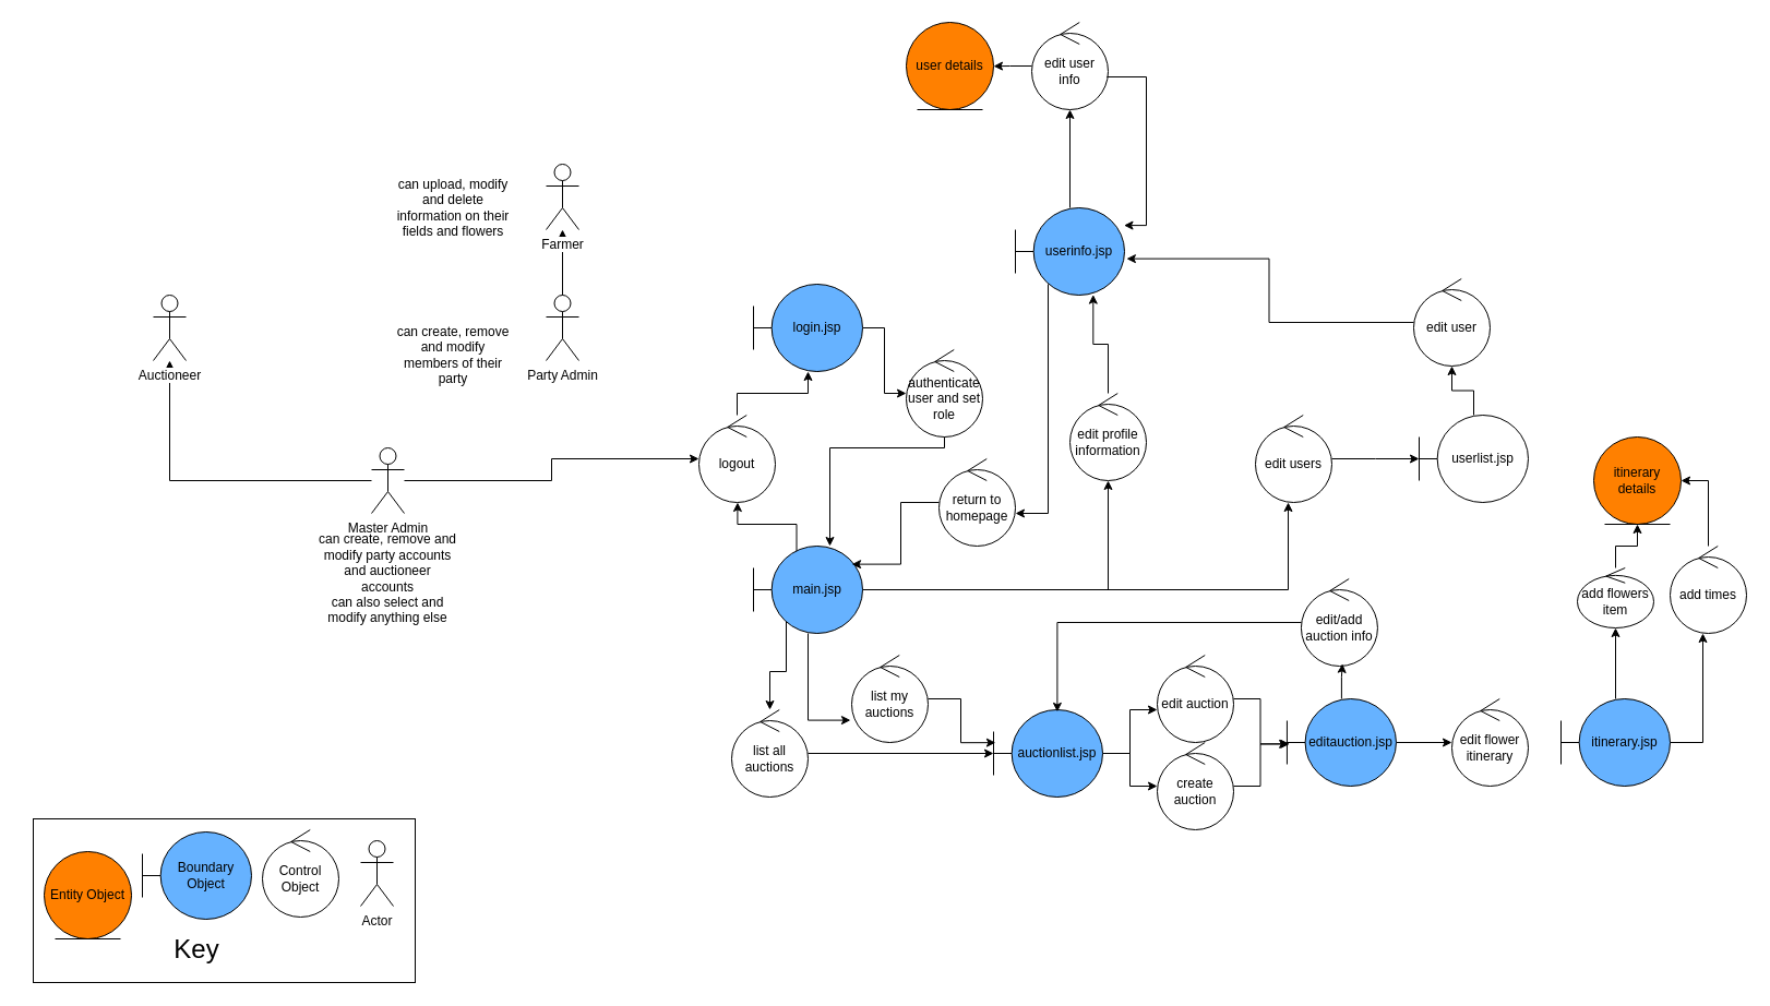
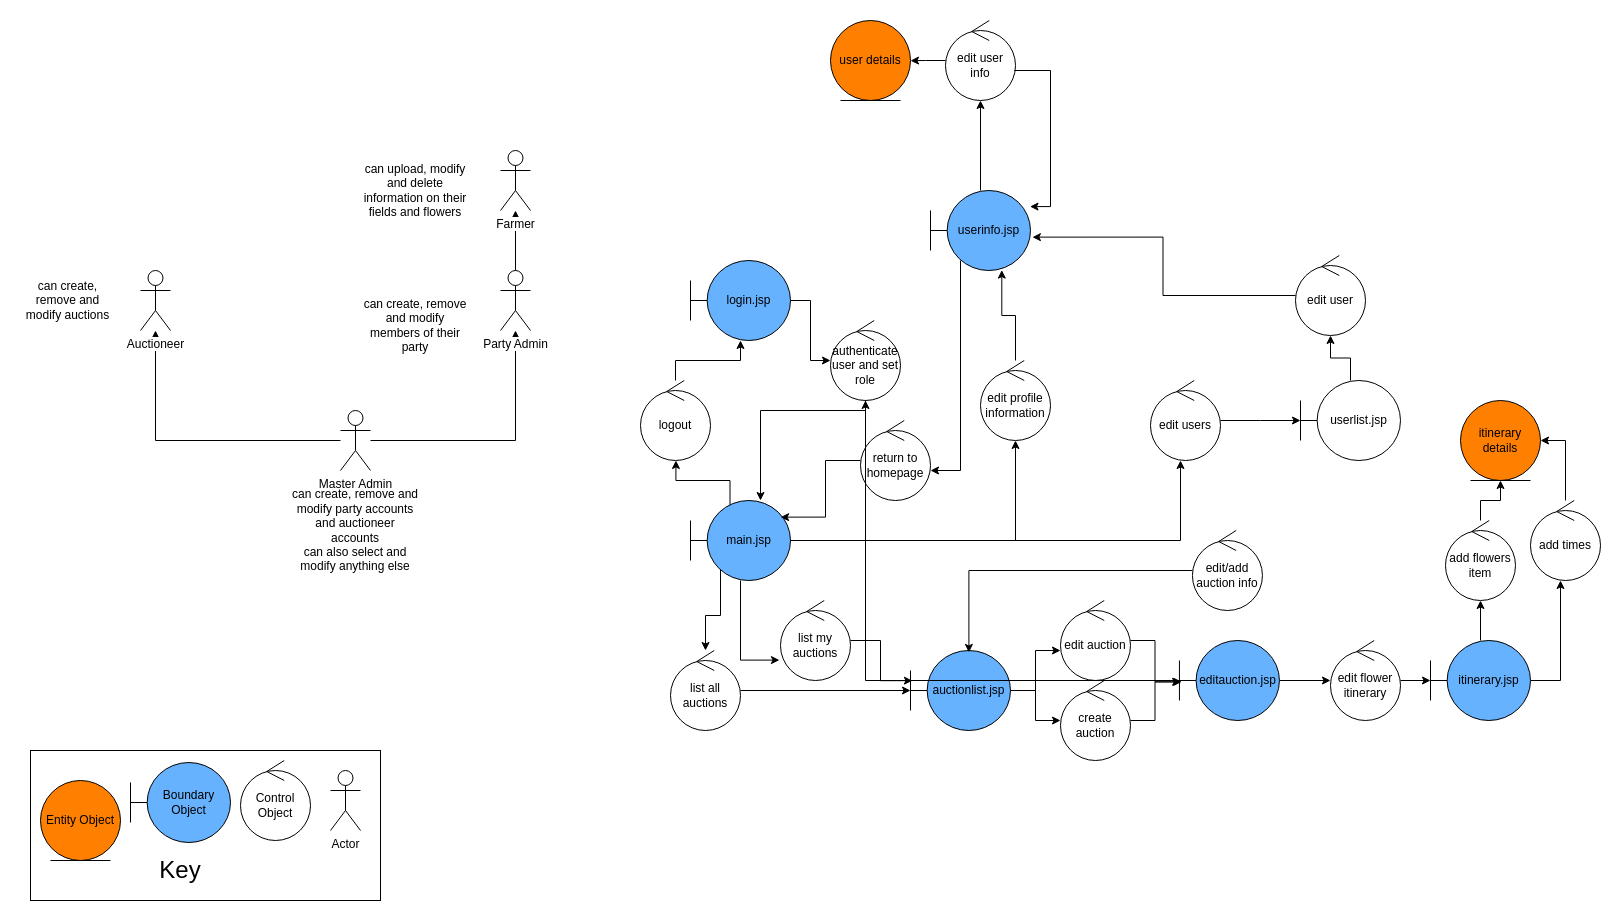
  <mxCell id="0" />
  <mxCell id="1" parent="0" />
  <mxCell id="2" value="&lt;div&gt;&lt;br&gt;&lt;/div&gt;&lt;div&gt;&lt;br&gt;&lt;/div&gt;&lt;div&gt;&lt;br&gt;&lt;/div&gt;&lt;div&gt;&lt;br&gt;&lt;/div&gt;&lt;div&gt;&lt;br&gt;&lt;/div&gt;&lt;div&gt;&lt;br&gt;&lt;/div&gt;&lt;div&gt;&lt;br&gt;&lt;/div&gt;&lt;div&gt;&lt;br&gt;&lt;/div&gt;" style="rounded=0;whiteSpace=wrap;html=1;fillColor=none;" vertex="1" parent="1"><mxGeometry x="30" y="750" width="350" height="150" as="geometry" /></mxCell>
  <mxCell id="3" value="" style="edgeStyle=orthogonalEdgeStyle;rounded=0;orthogonalLoop=1;jettySize=auto;html=1;" edge="1" parent="1" source="5" target="9"><mxGeometry relative="1" as="geometry" /></mxCell>
- <mxCell id="4" value="" style="edgeStyle=orthogonalEdgeStyle;rounded=0;orthogonalLoop=1;jettySize=auto;html=1;" edge="1" parent="1" source="5" target="37"><mxGeometry relative="1" as="geometry" /></mxCell>
+ <mxCell id="4" value="" style="edgeStyle=orthogonalEdgeStyle;rounded=0;orthogonalLoop=1;jettySize=auto;html=1;" edge="1" parent="1" source="5" target="7"><mxGeometry relative="1" as="geometry" /></mxCell>
  <mxCell id="5" value="Master Admin" style="shape=umlActor;verticalLabelPosition=bottom;labelBackgroundColor=#ffffff;verticalAlign=top;html=1;fillColor=none;" vertex="1" parent="1"><mxGeometry x="340" y="410" width="30" height="60" as="geometry" /></mxCell>
  <mxCell id="6" value="" style="edgeStyle=orthogonalEdgeStyle;rounded=0;orthogonalLoop=1;jettySize=auto;html=1;" edge="1" parent="1" source="7" target="8"><mxGeometry relative="1" as="geometry" /></mxCell>
  <mxCell id="7" value="Party Admin" style="shape=umlActor;verticalLabelPosition=bottom;labelBackgroundColor=#ffffff;verticalAlign=top;html=1;fillColor=none;" vertex="1" parent="1"><mxGeometry x="500" y="270" width="30" height="60" as="geometry" /></mxCell>
  <mxCell id="8" value="Farmer" style="shape=umlActor;verticalLabelPosition=bottom;labelBackgroundColor=#ffffff;verticalAlign=top;html=1;fillColor=none;" vertex="1" parent="1"><mxGeometry x="500" y="150" width="30" height="60" as="geometry" /></mxCell>
  <mxCell id="9" value="Auctioneer" style="shape=umlActor;verticalLabelPosition=bottom;labelBackgroundColor=#ffffff;verticalAlign=top;html=1;fillColor=none;" vertex="1" parent="1"><mxGeometry x="140" y="270" width="30" height="60" as="geometry" /></mxCell>
+ <mxCell id="10" value="can create, remove and modify auctions" style="text;html=1;strokeColor=none;fillColor=none;align=center;verticalAlign=middle;whiteSpace=wrap;rounded=0;" vertex="1" parent="1"><mxGeometry x="20" y="280" width="95" height="40" as="geometry" /></mxCell>
  <mxCell id="11" value="&lt;div&gt;can create, remove and modify party accounts and auctioneer accounts&lt;/div&gt;&lt;div&gt;can also select and modify anything else&lt;br&gt;&lt;/div&gt;" style="text;html=1;strokeColor=none;fillColor=none;align=center;verticalAlign=middle;whiteSpace=wrap;rounded=0;" vertex="1" parent="1"><mxGeometry x="290" y="520" width="130" height="20" as="geometry" /></mxCell>
  <mxCell id="12" value="can create, remove and modify members of their party" style="text;html=1;strokeColor=none;fillColor=none;align=center;verticalAlign=middle;whiteSpace=wrap;rounded=0;" vertex="1" parent="1"><mxGeometry x="360" y="300" width="110" height="50" as="geometry" /></mxCell>
  <mxCell id="13" value="can upload, modify and delete information on their fields and flowers" style="text;html=1;strokeColor=none;fillColor=none;align=center;verticalAlign=middle;whiteSpace=wrap;rounded=0;" vertex="1" parent="1"><mxGeometry x="355" y="160" width="120" height="60" as="geometry" /></mxCell>
  <mxCell id="14" value="" style="edgeStyle=orthogonalEdgeStyle;rounded=0;orthogonalLoop=1;jettySize=auto;html=1;entryX=0;entryY=0.5;entryDx=0;entryDy=0;entryPerimeter=0;" edge="1" parent="1" source="15" target="23"><mxGeometry relative="1" as="geometry"><mxPoint x="830" y="369.588" as="targetPoint" /></mxGeometry></mxCell>
  <mxCell id="15" value="login.jsp" style="shape=umlBoundary;whiteSpace=wrap;html=1;fillColor=#66B2FF;" vertex="1" parent="1"><mxGeometry x="690" y="260" width="100" height="80" as="geometry" /></mxCell>
  <mxCell id="16" value="" style="edgeStyle=orthogonalEdgeStyle;rounded=0;orthogonalLoop=1;jettySize=auto;html=1;" edge="1" parent="1" source="18" target="21"><mxGeometry relative="1" as="geometry"><mxPoint x="1060.118" y="150" as="targetPoint" /></mxGeometry></mxCell>
  <mxCell id="17" style="edgeStyle=orthogonalEdgeStyle;rounded=0;orthogonalLoop=1;jettySize=auto;html=1;entryX=1;entryY=0.625;entryDx=0;entryDy=0;entryPerimeter=0;exitX=0.3;exitY=0.875;exitDx=0;exitDy=0;exitPerimeter=0;" edge="1" parent="1" source="18" target="41"><mxGeometry relative="1" as="geometry"><mxPoint x="950" y="470" as="targetPoint" /><Array as="points"><mxPoint x="960" y="470" /></Array></mxGeometry></mxCell>
  <mxCell id="18" value="userinfo.jsp" style="shape=umlBoundary;whiteSpace=wrap;html=1;fillColor=#66B2FF;" vertex="1" parent="1"><mxGeometry x="930" y="190" width="100" height="80" as="geometry" /></mxCell>
  <mxCell id="19" value="" style="edgeStyle=orthogonalEdgeStyle;rounded=0;orthogonalLoop=1;jettySize=auto;html=1;entryX=0.995;entryY=0.201;entryDx=0;entryDy=0;entryPerimeter=0;" edge="1" parent="1" source="21" target="18"><mxGeometry relative="1" as="geometry"><mxPoint x="1040" y="210" as="targetPoint" /><Array as="points"><mxPoint x="1050" y="70" /><mxPoint x="1050" y="206" /></Array></mxGeometry></mxCell>
  <mxCell id="20" value="" style="edgeStyle=orthogonalEdgeStyle;rounded=0;orthogonalLoop=1;jettySize=auto;html=1;" edge="1" parent="1" source="21"><mxGeometry relative="1" as="geometry"><mxPoint x="910" y="60.176" as="targetPoint" /></mxGeometry></mxCell>
  <mxCell id="21" value="edit user info" style="ellipse;shape=umlControl;whiteSpace=wrap;html=1;fillColor=none;" vertex="1" parent="1"><mxGeometry x="945" y="20" width="70" height="80" as="geometry" /></mxCell>
  <mxCell id="22" style="edgeStyle=orthogonalEdgeStyle;rounded=0;orthogonalLoop=1;jettySize=auto;html=1;" edge="1" parent="1" source="23" target="29"><mxGeometry relative="1" as="geometry"><Array as="points"><mxPoint x="865" y="410" /><mxPoint x="760" y="410" /></Array></mxGeometry></mxCell>
  <mxCell id="23" value="authenticate user and set role" style="ellipse;shape=umlControl;whiteSpace=wrap;html=1;fillColor=none;" vertex="1" parent="1"><mxGeometry x="830" y="320" width="70" height="80" as="geometry" /></mxCell>
  <mxCell id="24" style="edgeStyle=orthogonalEdgeStyle;rounded=0;orthogonalLoop=1;jettySize=auto;html=1;" edge="1" parent="1" source="29" target="31"><mxGeometry relative="1" as="geometry" /></mxCell>
  <mxCell id="25" style="edgeStyle=orthogonalEdgeStyle;rounded=0;orthogonalLoop=1;jettySize=auto;html=1;entryX=0.429;entryY=1;entryDx=0;entryDy=0;entryPerimeter=0;" edge="1" parent="1" source="29" target="33"><mxGeometry relative="1" as="geometry"><mxPoint x="1200" y="500" as="targetPoint" /></mxGeometry></mxCell>
  <mxCell id="26" style="edgeStyle=orthogonalEdgeStyle;rounded=0;orthogonalLoop=1;jettySize=auto;html=1;entryX=0.506;entryY=1;entryDx=0;entryDy=0;entryPerimeter=0;exitX=0.395;exitY=0.076;exitDx=0;exitDy=0;exitPerimeter=0;" edge="1" parent="1" source="29" target="37"><mxGeometry relative="1" as="geometry"><mxPoint x="720" y="410" as="targetPoint" /><Array as="points"><mxPoint x="730" y="480" /><mxPoint x="675" y="480" /></Array></mxGeometry></mxCell>
  <mxCell id="27" value="" style="edgeStyle=orthogonalEdgeStyle;rounded=0;orthogonalLoop=1;jettySize=auto;html=1;exitX=0.289;exitY=0.84;exitDx=0;exitDy=0;exitPerimeter=0;" edge="1" parent="1" source="29" target="43"><mxGeometry relative="1" as="geometry"><Array as="points"><mxPoint x="720" y="567" /><mxPoint x="720" y="615" /><mxPoint x="705" y="615" /></Array></mxGeometry></mxCell>
  <mxCell id="28" style="edgeStyle=orthogonalEdgeStyle;rounded=0;orthogonalLoop=1;jettySize=auto;html=1;entryX=-0.015;entryY=0.745;entryDx=0;entryDy=0;entryPerimeter=0;" edge="1" parent="1" source="29" target="45"><mxGeometry relative="1" as="geometry" /></mxCell>
  <mxCell id="29" value="main.jsp" style="shape=umlBoundary;whiteSpace=wrap;html=1;fillColor=#66B2FF;" vertex="1" parent="1"><mxGeometry x="690" y="500" width="100" height="80" as="geometry" /></mxCell>
  <mxCell id="30" style="edgeStyle=orthogonalEdgeStyle;rounded=0;orthogonalLoop=1;jettySize=auto;html=1;entryX=0.713;entryY=0.995;entryDx=0;entryDy=0;entryPerimeter=0;" edge="1" parent="1" source="31" target="18"><mxGeometry relative="1" as="geometry" /></mxCell>
  <mxCell id="31" value="edit profile information" style="ellipse;shape=umlControl;whiteSpace=wrap;html=1;fillColor=none;" vertex="1" parent="1"><mxGeometry x="980" y="360" width="70" height="80" as="geometry" /></mxCell>
  <mxCell id="32" value="" style="edgeStyle=orthogonalEdgeStyle;rounded=0;orthogonalLoop=1;jettySize=auto;html=1;" edge="1" parent="1" source="33"><mxGeometry relative="1" as="geometry"><mxPoint x="1300" y="420" as="targetPoint" /></mxGeometry></mxCell>
  <mxCell id="33" value="edit users" style="ellipse;shape=umlControl;whiteSpace=wrap;html=1;fillColor=none;" vertex="1" parent="1"><mxGeometry x="1150" y="380" width="70" height="80" as="geometry" /></mxCell>
  <mxCell id="34" value="" style="edgeStyle=orthogonalEdgeStyle;rounded=0;orthogonalLoop=1;jettySize=auto;html=1;" edge="1" parent="1" source="35" target="39"><mxGeometry relative="1" as="geometry" /></mxCell>
  <mxCell id="35" value="userlist.jsp" style="shape=umlBoundary;whiteSpace=wrap;html=1;fillColor=none;" vertex="1" parent="1"><mxGeometry x="1300" y="380" width="100" height="80" as="geometry" /></mxCell>
  <mxCell id="36" style="edgeStyle=orthogonalEdgeStyle;rounded=0;orthogonalLoop=1;jettySize=auto;html=1;" edge="1" parent="1" source="37" target="15"><mxGeometry relative="1" as="geometry" /></mxCell>
  <mxCell id="37" value="logout" style="ellipse;shape=umlControl;whiteSpace=wrap;html=1;fillColor=none;" vertex="1" parent="1"><mxGeometry x="640" y="380" width="70" height="80" as="geometry" /></mxCell>
  <mxCell id="38" style="edgeStyle=orthogonalEdgeStyle;rounded=0;orthogonalLoop=1;jettySize=auto;html=1;entryX=1.019;entryY=0.583;entryDx=0;entryDy=0;entryPerimeter=0;" edge="1" parent="1" source="39" target="18"><mxGeometry relative="1" as="geometry" /></mxCell>
  <mxCell id="39" value="edit user" style="ellipse;shape=umlControl;whiteSpace=wrap;html=1;fillColor=none;" vertex="1" parent="1"><mxGeometry x="1295" y="255" width="70" height="80" as="geometry" /></mxCell>
  <mxCell id="40" style="edgeStyle=orthogonalEdgeStyle;rounded=0;orthogonalLoop=1;jettySize=auto;html=1;entryX=0.901;entryY=0.208;entryDx=0;entryDy=0;entryPerimeter=0;" edge="1" parent="1" source="41" target="29"><mxGeometry relative="1" as="geometry" /></mxCell>
  <mxCell id="41" value="return to homepage" style="ellipse;shape=umlControl;whiteSpace=wrap;html=1;fillColor=none;" vertex="1" parent="1"><mxGeometry x="860" y="420" width="70" height="80" as="geometry" /></mxCell>
  <mxCell id="42" style="edgeStyle=orthogonalEdgeStyle;rounded=0;orthogonalLoop=1;jettySize=auto;html=1;" edge="1" parent="1" source="43" target="48"><mxGeometry relative="1" as="geometry" /></mxCell>
  <mxCell id="43" value="list all auctions" style="ellipse;shape=umlControl;whiteSpace=wrap;html=1;fillColor=none;" vertex="1" parent="1"><mxGeometry x="670" y="650" width="70" height="80" as="geometry" /></mxCell>
  <mxCell id="44" style="edgeStyle=orthogonalEdgeStyle;rounded=0;orthogonalLoop=1;jettySize=auto;html=1;entryX=0.019;entryY=0.377;entryDx=0;entryDy=0;entryPerimeter=0;" edge="1" parent="1" source="45" target="48"><mxGeometry relative="1" as="geometry" /></mxCell>
  <mxCell id="45" value="list my auctions" style="ellipse;shape=umlControl;whiteSpace=wrap;html=1;fillColor=none;" vertex="1" parent="1"><mxGeometry x="780" y="600" width="70" height="80" as="geometry" /></mxCell>
  <mxCell id="46" style="edgeStyle=orthogonalEdgeStyle;rounded=0;orthogonalLoop=1;jettySize=auto;html=1;entryX=0;entryY=0.625;entryDx=0;entryDy=0;entryPerimeter=0;" edge="1" parent="1" source="48" target="50"><mxGeometry relative="1" as="geometry" /></mxCell>
  <mxCell id="47" style="edgeStyle=orthogonalEdgeStyle;rounded=0;orthogonalLoop=1;jettySize=auto;html=1;" edge="1" parent="1" source="48" target="52"><mxGeometry relative="1" as="geometry" /></mxCell>
  <mxCell id="48" value="auctionlist.jsp" style="shape=umlBoundary;whiteSpace=wrap;html=1;fillColor=#66B2FF;" vertex="1" parent="1"><mxGeometry x="910" y="650" width="100" height="80" as="geometry" /></mxCell>
  <mxCell id="49" style="edgeStyle=orthogonalEdgeStyle;rounded=0;orthogonalLoop=1;jettySize=auto;html=1;entryX=0.012;entryY=0.517;entryDx=0;entryDy=0;entryPerimeter=0;" edge="1" parent="1" source="50" target="55"><mxGeometry relative="1" as="geometry" /></mxCell>
  <mxCell id="50" value="edit auction" style="ellipse;shape=umlControl;whiteSpace=wrap;html=1;fillColor=none;" vertex="1" parent="1"><mxGeometry x="1060" y="600" width="70" height="80" as="geometry" /></mxCell>
  <mxCell id="51" style="edgeStyle=orthogonalEdgeStyle;rounded=0;orthogonalLoop=1;jettySize=auto;html=1;entryX=0.024;entryY=0.517;entryDx=0;entryDy=0;entryPerimeter=0;" edge="1" parent="1" source="52" target="55"><mxGeometry relative="1" as="geometry" /></mxCell>
  <mxCell id="52" value="create auction" style="ellipse;shape=umlControl;whiteSpace=wrap;html=1;fillColor=none;" vertex="1" parent="1"><mxGeometry x="1060" y="680" width="70" height="80" as="geometry" /></mxCell>
- <mxCell id="53" style="edgeStyle=orthogonalEdgeStyle;rounded=0;orthogonalLoop=1;jettySize=auto;html=1;entryX=0.539;entryY=0.973;entryDx=0;entryDy=0;entryPerimeter=0;" edge="1" parent="1" source="55" target="57"><mxGeometry relative="1" as="geometry" /></mxCell>
+ <mxCell id="53" style="edgeStyle=orthogonalEdgeStyle;rounded=0;orthogonalLoop=1;jettySize=auto;html=1;" edge="1" parent="1" source="55" target="23"><mxGeometry relative="1" as="geometry" /></mxCell>
  <mxCell id="54" value="" style="edgeStyle=orthogonalEdgeStyle;rounded=0;orthogonalLoop=1;jettySize=auto;html=1;" edge="1" parent="1" source="55" target="59"><mxGeometry relative="1" as="geometry" /></mxCell>
  <mxCell id="55" value="editauction.jsp" style="shape=umlBoundary;whiteSpace=wrap;html=1;fillColor=#66B2FF;" vertex="1" parent="1"><mxGeometry x="1178.94" y="640" width="100" height="80" as="geometry" /></mxCell>
  <mxCell id="56" style="edgeStyle=orthogonalEdgeStyle;rounded=0;orthogonalLoop=1;jettySize=auto;html=1;entryX=0.584;entryY=0.024;entryDx=0;entryDy=0;entryPerimeter=0;" edge="1" parent="1" source="57" target="48"><mxGeometry relative="1" as="geometry" /></mxCell>
  <mxCell id="57" value="edit/add auction info" style="ellipse;shape=umlControl;whiteSpace=wrap;html=1;fillColor=none;" vertex="1" parent="1"><mxGeometry x="1191.94" y="530" width="70" height="80" as="geometry" /></mxCell>
+ <mxCell id="58" value="" style="edgeStyle=orthogonalEdgeStyle;rounded=0;orthogonalLoop=1;jettySize=auto;html=1;" edge="1" parent="1" source="59" target="62"><mxGeometry relative="1" as="geometry" /></mxCell>
  <mxCell id="59" value="edit flower itinerary" style="ellipse;shape=umlControl;whiteSpace=wrap;html=1;fillColor=none;" vertex="1" parent="1"><mxGeometry x="1330" y="640" width="70" height="80" as="geometry" /></mxCell>
  <mxCell id="60" style="edgeStyle=orthogonalEdgeStyle;rounded=0;orthogonalLoop=1;jettySize=auto;html=1;" edge="1" parent="1" source="62" target="64"><mxGeometry relative="1" as="geometry" /></mxCell>
  <mxCell id="61" style="edgeStyle=orthogonalEdgeStyle;rounded=0;orthogonalLoop=1;jettySize=auto;html=1;" edge="1" parent="1" source="62"><mxGeometry relative="1" as="geometry"><mxPoint x="1560" y="580" as="targetPoint" /><Array as="points"><mxPoint x="1560" y="680" /></Array></mxGeometry></mxCell>
  <mxCell id="62" value="itinerary.jsp" style="shape=umlBoundary;whiteSpace=wrap;html=1;fillColor=#66B2FF;" vertex="1" parent="1"><mxGeometry x="1430" y="640" width="100" height="80" as="geometry" /></mxCell>
  <mxCell id="63" style="edgeStyle=orthogonalEdgeStyle;rounded=0;orthogonalLoop=1;jettySize=auto;html=1;entryX=0.5;entryY=1;entryDx=0;entryDy=0;" edge="1" parent="1" source="64" target="73"><mxGeometry relative="1" as="geometry" /></mxCell>
- <mxCell id="64" value="add flowers item" style="ellipse;shape=umlControl;whiteSpace=wrap;html=1;fillColor=none;" vertex="1" parent="1"><mxGeometry x="1445" y="520" width="70" height="55" as="geometry" /></mxCell>
+ <mxCell id="64" value="add flowers item" style="ellipse;shape=umlControl;whiteSpace=wrap;html=1;fillColor=none;" vertex="1" parent="1"><mxGeometry x="1445" y="520" width="70" height="80" as="geometry" /></mxCell>
  <mxCell id="65" style="edgeStyle=orthogonalEdgeStyle;rounded=0;orthogonalLoop=1;jettySize=auto;html=1;entryX=1;entryY=0.5;entryDx=0;entryDy=0;" edge="1" parent="1" source="66" target="73"><mxGeometry relative="1" as="geometry" /></mxCell>
  <mxCell id="66" value="add times" style="ellipse;shape=umlControl;whiteSpace=wrap;html=1;fillColor=none;" vertex="1" parent="1"><mxGeometry x="1530" y="500" width="70" height="80" as="geometry" /></mxCell>
  <mxCell id="67" value="Entity Object" style="ellipse;shape=umlEntity;whiteSpace=wrap;html=1;fillColor=#FF8000;" vertex="1" parent="1"><mxGeometry x="40" y="780" width="80" height="80" as="geometry" /></mxCell>
  <mxCell id="68" value="Control Object" style="ellipse;shape=umlControl;whiteSpace=wrap;html=1;" vertex="1" parent="1"><mxGeometry x="240" y="760" width="70" height="80" as="geometry" /></mxCell>
  <mxCell id="69" value="Actor" style="shape=umlActor;verticalLabelPosition=bottom;labelBackgroundColor=#ffffff;verticalAlign=top;html=1;" vertex="1" parent="1"><mxGeometry x="330" y="770" width="30" height="60" as="geometry" /></mxCell>
  <mxCell id="70" value="&lt;font style=&quot;font-size: 24px&quot;&gt;Key&lt;/font&gt;" style="text;html=1;strokeColor=none;fillColor=none;align=center;verticalAlign=middle;whiteSpace=wrap;rounded=0;" vertex="1" parent="1"><mxGeometry x="135" y="840" width="90" height="60" as="geometry" /></mxCell>
  <mxCell id="71" value="Boundary Object" style="shape=umlBoundary;whiteSpace=wrap;html=1;fillColor=#66B2FF;" vertex="1" parent="1"><mxGeometry x="130" y="762" width="100" height="80" as="geometry" /></mxCell>
  <mxCell id="72" value="user details" style="ellipse;shape=umlEntity;whiteSpace=wrap;html=1;fillColor=#FF8000;" vertex="1" parent="1"><mxGeometry x="830" y="20" width="80" height="80" as="geometry" /></mxCell>
  <mxCell id="73" value="itinerary details" style="ellipse;shape=umlEntity;whiteSpace=wrap;html=1;fillColor=#FF8000;" vertex="1" parent="1"><mxGeometry x="1460" y="400" width="80" height="80" as="geometry" /></mxCell>
